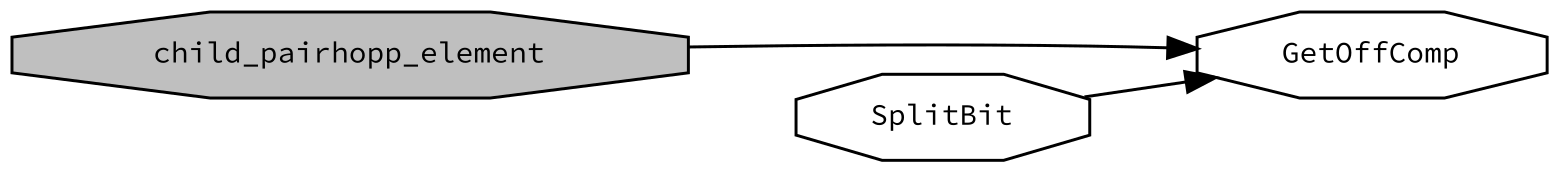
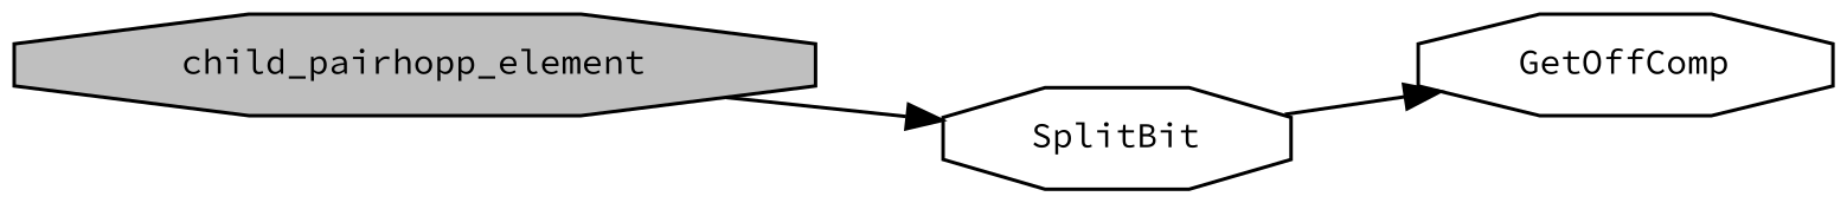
  digraph {
    fontname="Source Code Pro"
    rankdir=LR
    node [color=black fillcolor=white fontname="Source Code Pro" fontsize=10 shape=octagon style=filled]
    edge [color=black fontname="Source Code Pro" fontsize=10 labelfontname=Helvetica labelfontsize=10 style=solid]
    n1 [fillcolor=grey75 fontcolor=black height=0.2 label=child_pairhopp_element width=0.4]
    n2 [height=0.2 label=GetOffComp width=0.4]
    n3 [height=0.2 label=SplitBit width=0.4]
-   n1 -> n2
+   n1 -> n3
    n3 -> n2
  }
